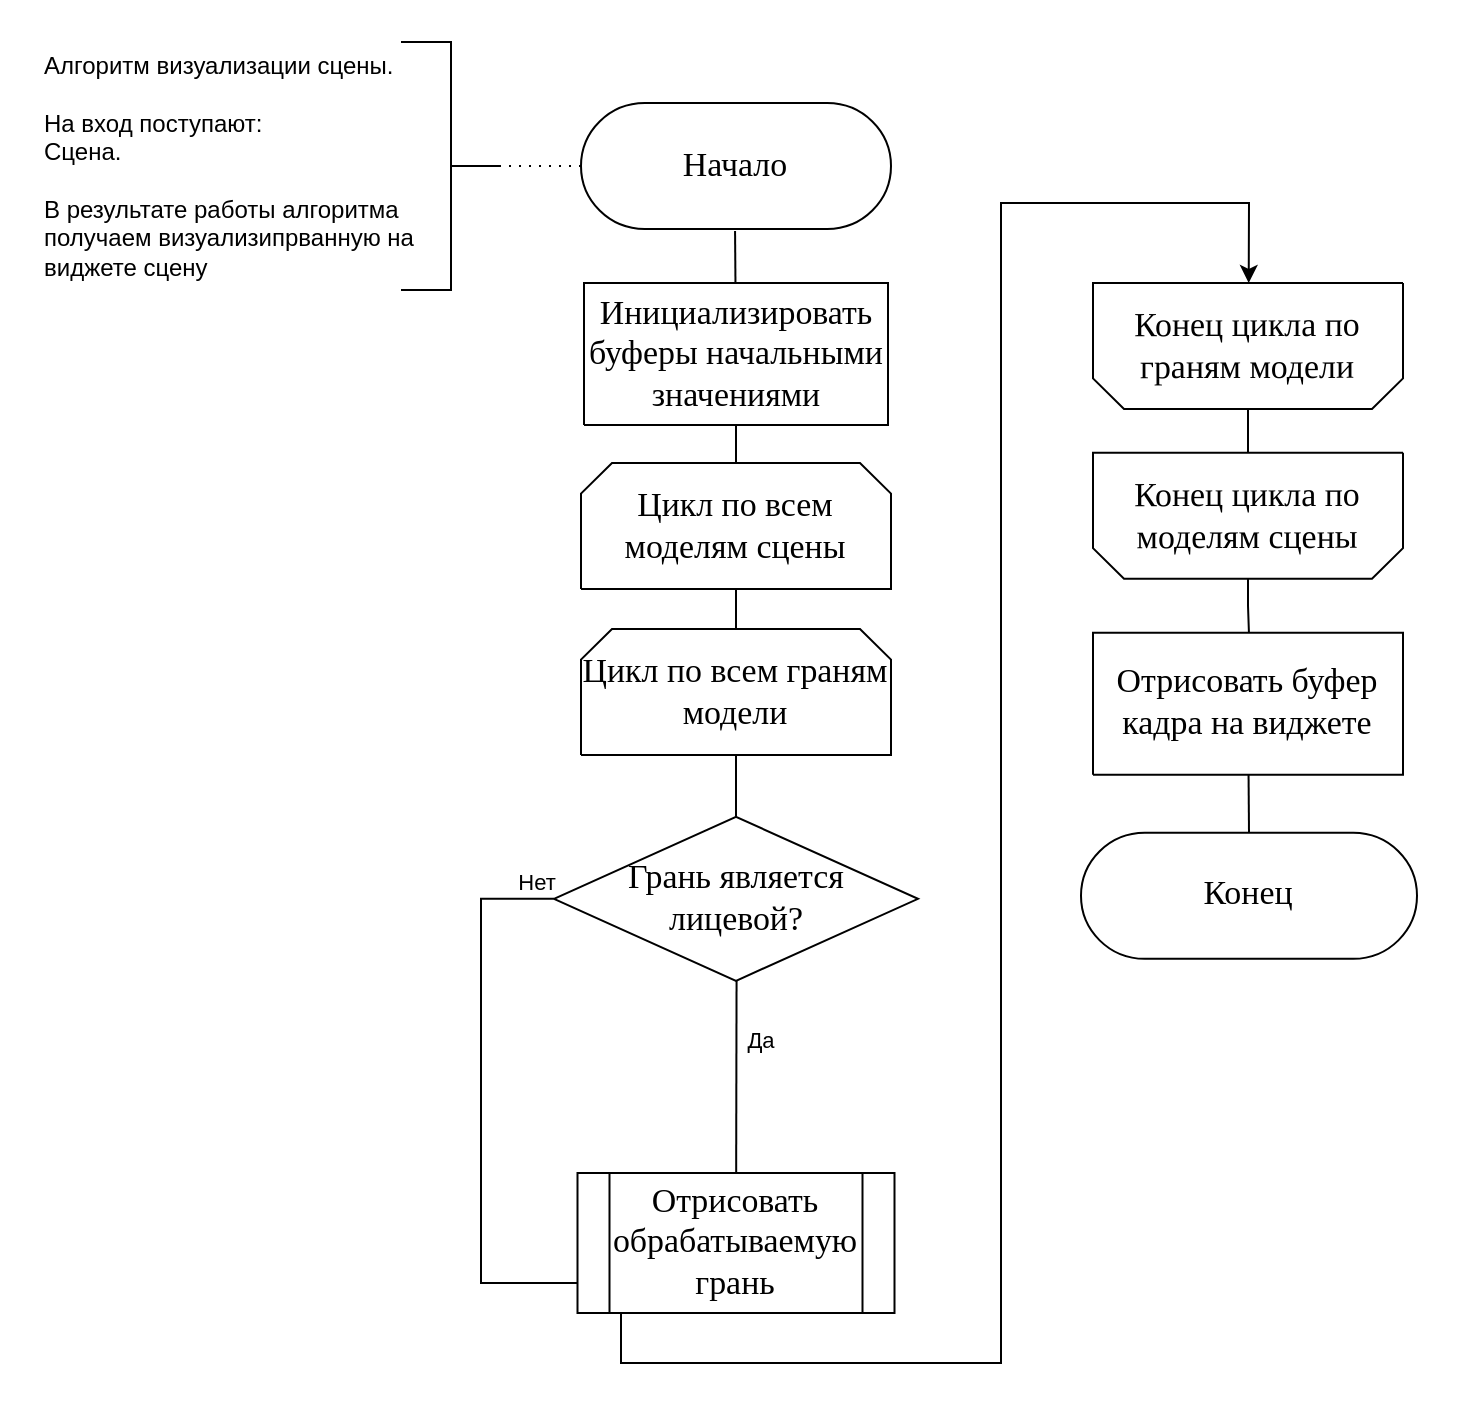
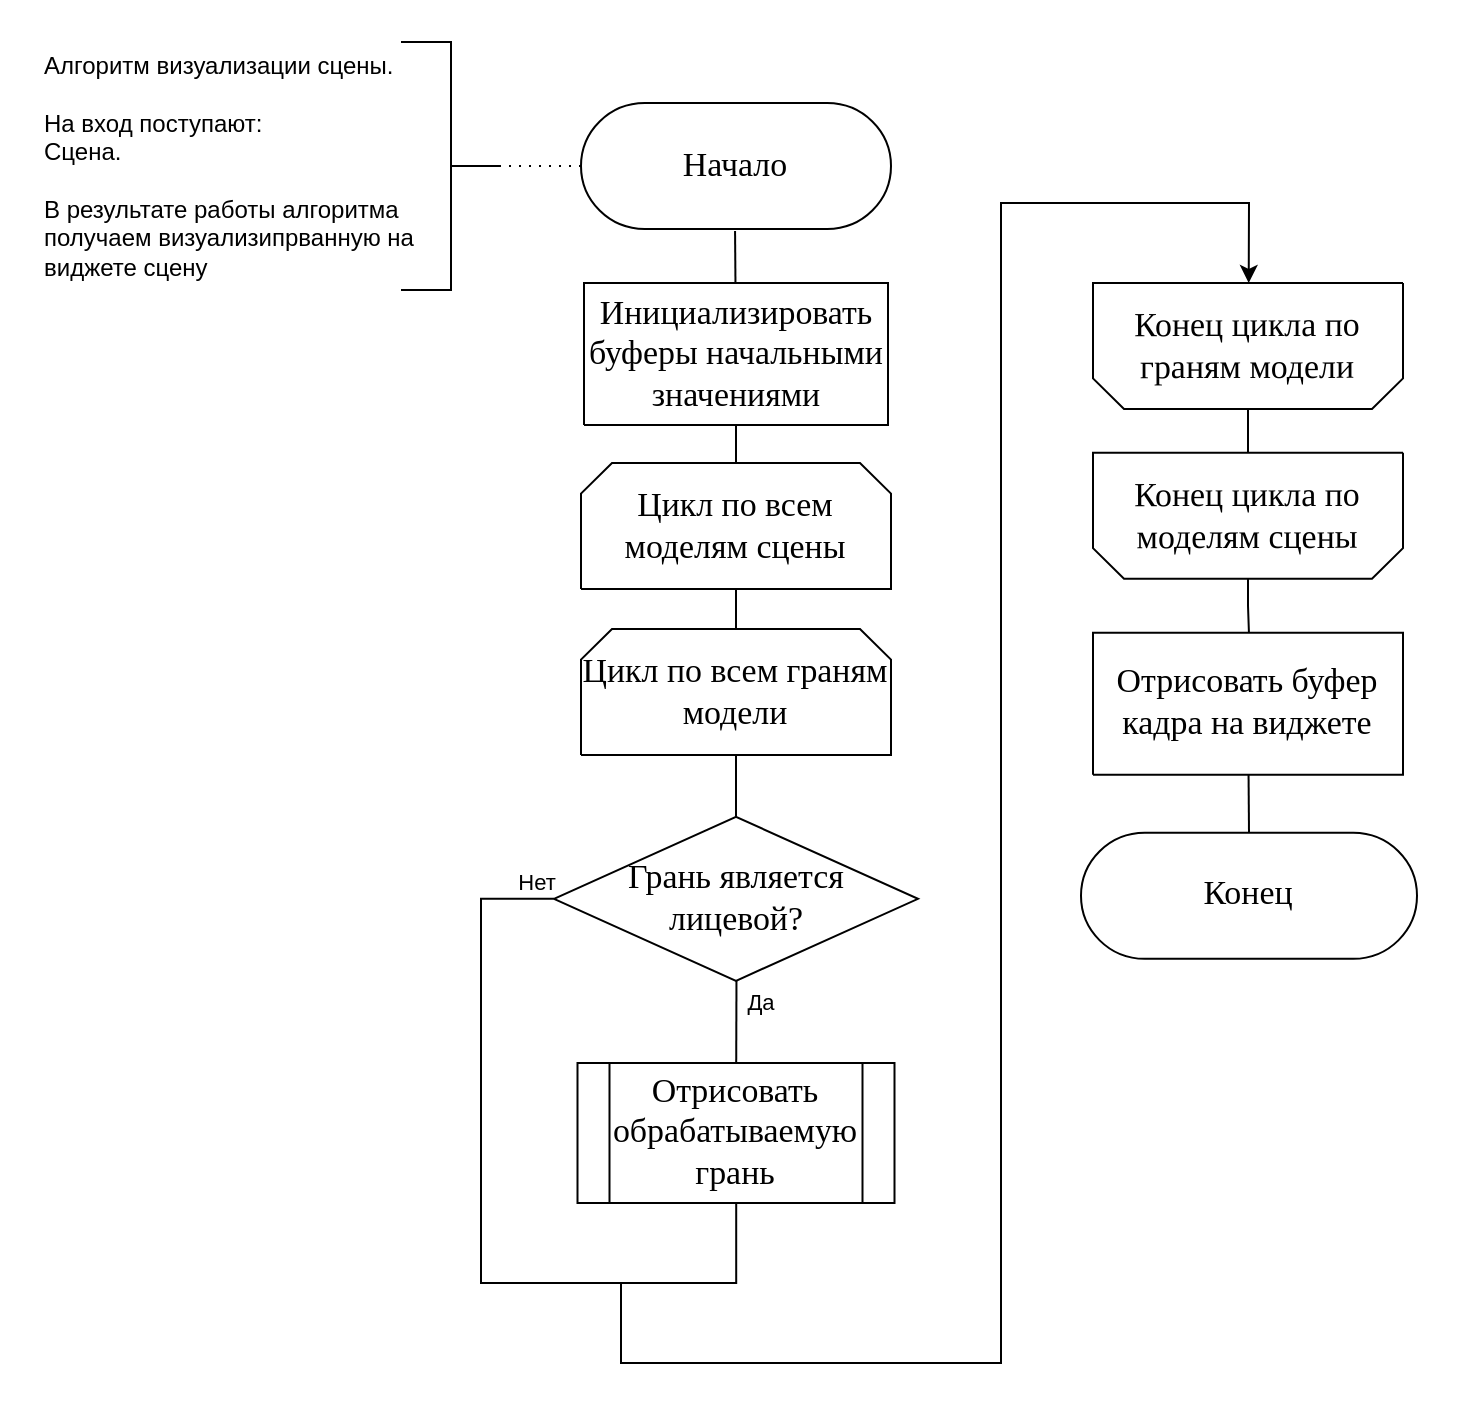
  <mxCell id="0" />
  <mxCell id="1" value="Блок-схема" parent="0" />
  <mxCell id="2" style="edgeStyle=none;rounded=0;orthogonalLoop=1;jettySize=auto;html=1;entryX=0;entryY=0.5;entryDx=0;entryDy=0;entryPerimeter=0;endArrow=none;endFill=0;dashed=1;dashPattern=1 4;" parent="1" source="3" target="17" edge="1"><mxGeometry relative="1" as="geometry" /></mxCell>
  <mxCell id="3" value="&lt;div style=&quot;font-size: 1px&quot;&gt;&lt;font style=&quot;font-size:16.93px;font-family:Calibri;color:#000000;direction:ltr;letter-spacing:0px;line-height:120%;opacity:1&quot;&gt;Начало&lt;br/&gt;&lt;/font&gt;&lt;/div&gt;" style="verticalAlign=middle;align=center;vsdxID=1;fillColor=#FFFFFF;gradientColor=none;shape=stencil(tVJBDsIgEHwNRxoEG+O51n8QS9uNCM2Ctv5eEI2ttV6Mt9md2d0MDBGFa2WnCGfOoz2qHirfErEjnINpFYIPiIiSiKK2qBq0Z1OlupNRGdHJXuKGIc1xluV5nOLsmjorxu71Psk1mJF8s83WX+USD4HD+XZ86PMkX1745KkcwFG0XnqwZsJpiY2i4RSttWwmlOuV6mbtj17m1n9ysvySf/ESwOtPa9A6RWLMv2cgtFJ+RHkD);strokeColor=#000000;spacingTop=-1;spacingBottom=-1;spacingLeft=-1;spacingRight=-1;points=[[0.5,0,0],[0.5,0.5,0],[1,0.5,0]];labelBackgroundColor=none;rounded=0;html=1;whiteSpace=wrap;" parent="1" vertex="1"><mxGeometry x="290" y="51" width="155" height="63" as="geometry" /></mxCell>
  <mxCell id="4" style="edgeStyle=none;rounded=0;orthogonalLoop=1;jettySize=auto;html=1;endArrow=none;endFill=0;" parent="1" source="5" target="6" edge="1"><mxGeometry relative="1" as="geometry" /></mxCell>
  <mxCell id="5" value="&lt;div style=&quot;font-size: 1px&quot;&gt;&lt;font style=&quot;font-size:16.93px;font-family:Calibri;color:#000000;direction:ltr;letter-spacing:0px;line-height:120%;opacity:1&quot;&gt;Цикл по всем моделям сцены&lt;br&gt;&lt;/font&gt;&lt;/div&gt;" style="verticalAlign=middle;align=center;vsdxID=2;fillColor=#FFFFFF;gradientColor=none;shape=stencil(xZTbDoIwDIafZpeQsWHUaw+Jj7HogMa5kTIV3t6RaWAeUKPGux7+tvmapoTPqkKUkjBaWTRbeYSNLQifE8ZAFxLBOovwBeGzzKDM0ez1xvulaJWttTOHtkPt62hbwWjjvYR6f+mlCnRPekl+Qyxw7XJ4Fq90Bhps4yuwuRd90pfWkaihitBYYcHogE4JzGXkZkaZEnmQqo5Sljfhl5BYGnP+GCqJ03EIxOPRdBCm6/g2TvI2zjScPQj+qvLzBU2CBf1xPb85378d7yCOM7r/kIFS/r3089f/xIX8L+KLEw==);points=[[1,0.5,0],[0.5,0.5,0],[0.5,0,0],[0.05,0.12,0],[0.95,0.12,0],[1,0.12,0]];labelBackgroundColor=none;rounded=0;html=1;whiteSpace=wrap;" parent="1" vertex="1"><mxGeometry x="290" y="231" width="155" height="63" as="geometry" /></mxCell>
  <mxCell id="6" value="&lt;div style=&quot;font-size: 1px&quot;&gt;&lt;font style=&quot;font-size:16.93px;font-family:Calibri;color:#000000;direction:ltr;letter-spacing:0px;line-height:120%;opacity:1&quot;&gt;Цикл по всем граням модели&lt;br&gt;&lt;/font&gt;&lt;/div&gt;" style="verticalAlign=middle;align=center;vsdxID=17;fillColor=#FFFFFF;gradientColor=none;shape=stencil(xZTbDoIwDIafZpeQsWHUaw+Jj7HogMa5kTIV3t6RaWAeUKPGux7+tvmapoTPqkKUkjBaWTRbeYSNLQifE8ZAFxLBOovwBeGzzKDM0ez1xvulaJWttTOHtkPt62hbwWjjvYR6f+mlCnRPekl+Qyxw7XJ4Fq90Bhps4yuwuRd90pfWkaihitBYYcHogE4JzGXkZkaZEnmQqo5Sljfhl5BYGnP+GCqJ03EIxOPRdBCm6/g2TvI2zjScPQj+qvLzBU2CBf1xPb85378d7yCOM7r/kIFS/r3089f/xIX8L+KLEw==);points=[[1,0.5,0],[0.5,0.5,0],[0.5,0,0],[0.05,0.12,0],[0.95,0.12,0],[1,0.12,0]];labelBackgroundColor=none;rounded=0;html=1;whiteSpace=wrap;" parent="1" vertex="1"><mxGeometry x="290" y="314" width="155" height="63" as="geometry" /></mxCell>
  <mxCell id="7" style="edgeStyle=orthogonalEdgeStyle;rounded=0;orthogonalLoop=1;jettySize=auto;html=1;endArrow=classic;endFill=1;" parent="1" source="23" target="9" edge="1"><mxGeometry relative="1" as="geometry"><mxPoint x="740" y="101" as="targetPoint" /><mxPoint x="367.474" y="602" as="sourcePoint" /><Array as="points"><mxPoint x="368" y="641" /><mxPoint x="310" y="641" /><mxPoint x="310" y="681" /><mxPoint x="500" y="681" /><mxPoint x="500" y="101" /><mxPoint x="624" y="101" /></Array></mxGeometry></mxCell>
  <mxCell id="8" style="vsdxID=37;rotation=180;fillColor=#FFFFFF;gradientColor=none;shape=stencil(xZTbDoIwDIafZpeQsWHUaw+Jj7HogMa5kTIV3t6RaWAeUKPGux7+tvmapoTPqkKUkjBaWTRbeYSNLQifE8ZAFxLBOovwBeGzzKDM0ez1xvulaJWttTOHtkPt62hbwWjjvYR6f+mlCnRPekl+Qyxw7XJ4Fq90Bhps4yuwuRd90pfWkaihitBYYcHogE4JzGXkZkaZEnmQqo5Sljfhl5BYGnP+GCqJ03EIxOPRdBCm6/g2TvI2zjScPQj+qvLzBU2CBf1xPb85378d7yCOM7r/kIFS/r3089f/xIX8L+KLEw==);points=[[1,0.5,0],[0.5,0.5,0],[0.5,0,0],[0.05,0.12,0],[0.95,0.12,0],[1,0.12,0]];labelBackgroundColor=none;rounded=0;html=1;whiteSpace=wrap;" parent="1" vertex="1"><mxGeometry x="546" y="141" width="155" height="63" as="geometry" /></mxCell>
  <mxCell id="9" value="&lt;div style=&quot;font-size: 1px&quot;&gt;&lt;font style=&quot;font-size:16.93px;font-family:Calibri;color:#000000;direction:ltr;letter-spacing:0px;line-height:120%;opacity:1&quot;&gt;Конец цикла по граням модели&lt;br&gt;&lt;/font&gt;&lt;/div&gt;" style="text;vsdxID=37;rotation=359.91;fillColor=none;gradientColor=none;points=[[1,0.5,0],[0.5,0.5,0],[0.5,0,0],[0.05,0.12,0],[0.95,0.12,0],[1,0.12,0]];labelBackgroundColor=none;rounded=0;html=1;whiteSpace=wrap;verticalAlign=middle;align=center;strokeColor=none;;html=1;" parent="8" vertex="1"><mxGeometry width="155.49" height="63.91" as="geometry" /></mxCell>
  <mxCell id="10" style="vsdxID=43;rotation=180;fillColor=#FFFFFF;gradientColor=none;shape=stencil(xZTbDoIwDIafZpeQsWHUaw+Jj7HogMa5kTIV3t6RaWAeUKPGux7+tvmapoTPqkKUkjBaWTRbeYSNLQifE8ZAFxLBOovwBeGzzKDM0ez1xvulaJWttTOHtkPt62hbwWjjvYR6f+mlCnRPekl+Qyxw7XJ4Fq90Bhps4yuwuRd90pfWkaihitBYYcHogE4JzGXkZkaZEnmQqo5Sljfhl5BYGnP+GCqJ03EIxOPRdBCm6/g2TvI2zjScPQj+qvLzBU2CBf1xPb85378d7yCOM7r/kIFS/r3089f/xIX8L+KLEw==);points=[[1,0.5,0],[0.5,0.5,0],[0.5,0,0],[0.05,0.12,0],[0.95,0.12,0],[1,0.12,0]];labelBackgroundColor=none;rounded=0;html=1;whiteSpace=wrap;" parent="1" vertex="1"><mxGeometry x="546" y="225.91" width="155" height="63" as="geometry" /></mxCell>
  <mxCell id="11" value="&lt;div style=&quot;font-size: 1px&quot;&gt;&lt;font style=&quot;font-size:16.93px;font-family:Calibri;color:#000000;direction:ltr;letter-spacing:0px;line-height:120%;opacity:1&quot;&gt;Конец цикла по моделям сцены&lt;br&gt;&lt;/font&gt;&lt;/div&gt;" style="text;vsdxID=43;rotation=359.91;fillColor=none;gradientColor=none;points=[[1,0.5,0],[0.5,0.5,0],[0.5,0,0],[0.05,0.12,0],[0.95,0.12,0],[1,0.12,0]];labelBackgroundColor=none;rounded=0;html=1;whiteSpace=wrap;verticalAlign=middle;align=center;strokeColor=none;;html=1;" parent="10" vertex="1"><mxGeometry width="155.49" height="63.91" as="geometry" /></mxCell>
  <mxCell id="12" value="&lt;div style=&quot;font-size: 1px&quot;&gt;&lt;font style=&quot;font-size:16.93px;font-family:Calibri;color:#000000;direction:ltr;letter-spacing:0px;line-height:120%;opacity:1&quot;&gt;Отрисовать буфер кадра на виджете&lt;br&gt;&lt;/font&gt;&lt;/div&gt;" style="verticalAlign=middle;align=center;vsdxID=44;fillColor=#FFFFFF;gradientColor=none;shape=stencil(nZBLDoAgDERP0z3SIyjew0SURgSD+Lu9kMZoXLhwN9O+tukAlrNpJg1SzDH4QW/URgNYgZTkjA4UkwJUgGXng+6DX1zLfmoymdXo17xh5zmRJ6Q42BWCfc2oJfdAr+Yv+AP9Cb7OJ3H/2JG1HNGz/84klThPVCc=);strokeColor=#000000;spacingTop=-1;spacingBottom=-1;spacingLeft=-1;spacingRight=-1;points=[[1,0.5,0],[0.5,0.5,0],[0.5,0,0]];labelBackgroundColor=none;rounded=0;html=1;whiteSpace=wrap;" parent="1" vertex="1"><mxGeometry x="546" y="315.91" width="155" height="71" as="geometry" /></mxCell>
  <mxCell id="13" value="&lt;div style=&quot;font-size: 1px&quot;&gt;&lt;font style=&quot;font-size:16.93px;font-family:Calibri;color:#000000;direction:ltr;letter-spacing:0px;line-height:120%;opacity:1&quot;&gt;Конец&lt;br/&gt;&lt;/font&gt;&lt;/div&gt;" style="verticalAlign=middle;align=center;vsdxID=45;fillColor=#FFFFFF;gradientColor=none;shape=stencil(tVLREoIgEPwaHnEQqrFn0/9gEpWJwDko7e+DsEkze2l627vdu5uFRSy3Le8EosQ6MCfRy8q1iB0QpVK3AqTzCLECsbw2IBowF13FuuNBGdDZXMOGIc6lWbLfhSlKbmOHkEddRrmSeiLP0oRsvsk5HD0Hy+0w6rdRvr7wyWM+SIvBOO6k0TNOcWgE9qdwrXgzo2wvRLdof/SytP6Tk/WX/IsXD15/WkulYiSm/HsGfCvmhxV3);strokeColor=#000000;spacingTop=-1;spacingBottom=-1;spacingLeft=-1;spacingRight=-1;points=[[0.5,0,0],[0.5,0.5,0],[1,0.5,0]];labelBackgroundColor=none;rounded=0;html=1;whiteSpace=wrap;" parent="1" vertex="1"><mxGeometry x="540" y="415.91" width="168" height="63" as="geometry" /></mxCell>
  <mxCell id="14" style="vsdxID=48;startArrow=none;endArrow=none;startSize=9;endSize=9;spacingTop=0;spacingBottom=0;spacingLeft=0;spacingRight=0;verticalAlign=middle;html=1;labelBackgroundColor=#ffffff;rounded=0;endFill=0;" parent="1" source="6" target="31" edge="1"><mxGeometry relative="1" as="geometry"><mxPoint x="10" as="offset" /><mxPoint x="377.28" y="471" as="sourcePoint" /><mxPoint x="367.5" y="398" as="targetPoint" /></mxGeometry></mxCell>
  <mxCell id="15" style="edgeStyle=none;rounded=0;orthogonalLoop=1;jettySize=auto;html=1;endArrow=none;endFill=0;" parent="1" source="16" target="5" edge="1"><mxGeometry relative="1" as="geometry" /></mxCell>
  <mxCell id="16" value="&lt;div style=&quot;font-size: 1px&quot;&gt;&lt;p style=&quot;align:center;margin-left:0;margin-right:0;margin-top:0px;margin-bottom:0px;text-indent:0;valign:middle;direction:ltr;&quot;&gt;&lt;font face=&quot;Calibri&quot; style=&quot;font-size: 16.93px; color: rgb(0, 0, 0); direction: ltr; letter-spacing: 0px; line-height: 120%; opacity: 1;&quot;&gt;Инициализировать буферы начальными значениями&lt;/font&gt;&lt;/p&gt;&lt;/div&gt;" style="verticalAlign=middle;align=center;vsdxID=26;fillColor=#FFFFFF;gradientColor=none;shape=stencil(nZBLDoAgDERP0z3SIyjew0SURgSD+Lu9kMZoXLhwN9O+tukAlrNpJg1SzDH4QW/URgNYgZTkjA4UkwJUgGXng+6DX1zLfmoymdXo17xh5zmRJ6Q42BWCfc2oJfdAr+Yv+AP9Cb7OJ3H/2JG1HNGz/84klThPVCc=);strokeColor=#000000;spacingTop=-1;spacingBottom=-1;spacingLeft=-1;spacingRight=-1;points=[[1,0.5,0],[0.5,0.5,0],[0.5,0,0]];labelBackgroundColor=none;rounded=0;html=1;whiteSpace=wrap;" parent="1" vertex="1"><mxGeometry x="291.5" y="141" width="152" height="71" as="geometry" /></mxCell>
  <mxCell id="17" value="" style="strokeWidth=1;html=1;shape=mxgraph.flowchart.annotation_2;align=left;labelPosition=right;pointerEvents=1;rotation=-180;" parent="1" vertex="1"><mxGeometry x="200" y="20.5" width="50" height="124" as="geometry" /></mxCell>
  <mxCell id="18" value="Алгоритм визуализации сцены.&lt;br&gt;&lt;br&gt;На вход поступают:&lt;br&gt;&lt;div style=&quot;&quot;&gt;Сцена.&lt;/div&gt;&lt;div style=&quot;&quot;&gt;&lt;span style=&quot;background-color: initial;&quot;&gt;&lt;br&gt;&lt;/span&gt;&lt;/div&gt;&lt;div style=&quot;&quot;&gt;&lt;span style=&quot;background-color: initial;&quot;&gt;В результате работы алгоритма&amp;nbsp;&lt;/span&gt;&lt;/div&gt;&lt;div style=&quot;&quot;&gt;&lt;span style=&quot;background-color: initial;&quot;&gt;получаем визуализипрванную на&amp;nbsp;&lt;br&gt;виджете сцену&lt;/span&gt;&lt;/div&gt;" style="text;html=1;align=left;verticalAlign=middle;resizable=0;points=[];autosize=1;strokeColor=none;fillColor=none;" parent="1" vertex="1"><mxGeometry x="20" y="22.5" width="200" height="120" as="geometry" /></mxCell>
  <mxCell id="19" style="edgeStyle=none;rounded=0;orthogonalLoop=1;jettySize=auto;html=1;endArrow=none;endFill=0;" parent="1" source="32" target="23" edge="1"><mxGeometry relative="1" as="geometry"><mxPoint x="367.611" y="531" as="targetPoint" /></mxGeometry></mxCell>
  <mxCell id="20" value="Да" style="edgeLabel;html=1;align=center;verticalAlign=middle;resizable=0;points=[];" parent="19" vertex="1" connectable="0"><mxGeometry x="-0.298" y="2" relative="1" as="geometry"><mxPoint x="10" y="3" as="offset" /></mxGeometry></mxCell>
  <mxCell id="21" style="edgeStyle=orthogonalEdgeStyle;rounded=0;orthogonalLoop=1;jettySize=auto;html=1;endArrow=none;endFill=0;" parent="1" source="31" edge="1"><mxGeometry relative="1" as="geometry"><mxPoint x="310" y="641" as="targetPoint" /><Array as="points"><mxPoint x="240" y="449" /><mxPoint x="240" y="641" /><mxPoint x="310" y="641" /></Array></mxGeometry></mxCell>
  <mxCell id="22" value="Нет" style="edgeLabel;html=1;align=center;verticalAlign=middle;resizable=0;points=[];" parent="21" vertex="1" connectable="0"><mxGeometry x="-0.873" y="1" relative="1" as="geometry"><mxPoint x="10" y="-9" as="offset" /></mxGeometry></mxCell>
- <mxCell id="23" value="&lt;span style=&quot;font-family: Calibri; font-size: 16.93px;&quot;&gt;Отрисовать обрабатываемую грань&lt;/span&gt;" style="shape=process;whiteSpace=wrap;html=1;backgroundOutline=1;" parent="1" vertex="1"><mxGeometry x="288.25" y="586" width="158.5" height="70" as="geometry" /></mxCell>
+ <mxCell id="23" value="&lt;span style=&quot;font-family: Calibri; font-size: 16.93px;&quot;&gt;Отрисовать обрабатываемую грань&lt;/span&gt;" style="shape=process;whiteSpace=wrap;html=1;backgroundOutline=1;" parent="1" vertex="1"><mxGeometry x="288.25" y="531" width="158.5" height="70" as="geometry" /></mxCell>
  <mxCell id="24" value="Соединительная линия" parent="0" />
  <mxCell id="25" parent="24" vertex="1"><mxGeometry x="550" y="287.91" as="geometry" /></mxCell>
  <mxCell id="26" parent="24" vertex="1"><mxGeometry x="678" y="275.91" as="geometry" /></mxCell>
  <mxCell id="27" style="vsdxID=61;edgeStyle=none;startArrow=none;endArrow=none;startSize=9;endSize=9;spacingTop=0;spacingBottom=0;spacingLeft=0;spacingRight=0;verticalAlign=middle;html=1;labelBackgroundColor=#ffffff;rounded=0;entryX=0.5;entryY=0;entryDx=0;entryDy=0;entryPerimeter=0;endFill=0;" parent="24" source="12" target="13" edge="1"><mxGeometry relative="1" as="geometry"><mxPoint x="10" y="-1" as="offset" /><Array as="points" /></mxGeometry></mxCell>
  <mxCell id="28" style="vsdxID=58;edgeStyle=orthogonalEdgeStyle;startArrow=none;endArrow=none;startSize=9;endSize=9;spacingTop=0;spacingBottom=0;spacingLeft=0;spacingRight=0;verticalAlign=middle;html=1;labelBackgroundColor=#ffffff;rounded=0;entryX=0.503;entryY=0;entryDx=0;entryDy=0;entryPerimeter=0;endFill=0;" parent="24" source="10" target="12" edge="1"><mxGeometry relative="1" as="geometry"><mxPoint x="10" y="-1" as="offset" /></mxGeometry></mxCell>
  <mxCell id="29" style="vsdxID=57;edgeStyle=orthogonalEdgeStyle;startArrow=none;endArrow=none;startSize=9;endSize=9;spacingTop=0;spacingBottom=0;spacingLeft=0;spacingRight=0;verticalAlign=middle;html=1;labelBackgroundColor=#ffffff;rounded=0;endFill=0;" parent="24" source="8" target="10" edge="1"><mxGeometry relative="1" as="geometry"><mxPoint x="10" y="-1" as="offset" /></mxGeometry></mxCell>
  <mxCell id="30" style="vsdxID=46;edgeStyle=none;startArrow=none;endArrow=none;startSize=9;endSize=9;spacingTop=0;spacingBottom=0;spacingLeft=0;spacingRight=0;verticalAlign=middle;html=1;labelBackgroundColor=#ffffff;rounded=0;exitX=0.497;exitY=1.016;exitDx=0;exitDy=0;exitPerimeter=0;endFill=0;" parent="24" source="3" target="16" edge="1"><mxGeometry relative="1" as="geometry"><mxPoint x="10" as="offset" /><Array as="points" /></mxGeometry></mxCell>
  <mxCell id="31" style="vsdxID=25;fillColor=#FFFFFF;gradientColor=none;shape=stencil(UzV2Ls5ILEhVNTIoLinKz04tz0wpyVA1dlE1MsrMy0gtyiwBslSNXVWNndPyi1LTi/JL81Ig/IJEkEoQKze/DGRCBUSfAUiHkUElhGcK4bpBVOZk5iGpNEVVikeloQHZpsK0YlWLz1QgA+HFtMycHEgIIcujBwlQCBKcxq4A);strokeColor=#000000;spacingTop=-1;spacingBottom=-1;spacingLeft=-1;spacingRight=-1;points=[[1,0.5,0],[0.5,0,0],[0.5,0,0]];labelBackgroundColor=none;rounded=0;html=1;whiteSpace=wrap;" parent="24" vertex="1"><mxGeometry x="276.5" y="407.91" width="182" height="82" as="geometry" /></mxCell>
  <mxCell id="32" value="&lt;div style=&quot;font-size: 1px&quot;&gt;&lt;p style=&quot;align:center;margin-left:0;margin-right:0;margin-top:0px;margin-bottom:0px;text-indent:0;valign:middle;direction:ltr;&quot;&gt;&lt;font face=&quot;Calibri&quot; style=&quot;font-size: 16.93px; color: rgb(0, 0, 0); direction: ltr; letter-spacing: 0px; line-height: 120%; opacity: 1;&quot;&gt;Грань является лицевой?&lt;/font&gt;&lt;/p&gt;&lt;/div&gt;" style="text;vsdxID=25;fillColor=none;gradientColor=none;strokeColor=none;spacingTop=-1;spacingBottom=-1;spacingLeft=-1;spacingRight=-1;points=[[1,0.5,0],[0.5,0,0],[0.5,0,0]];labelBackgroundColor=none;rounded=0;html=1;whiteSpace=wrap;verticalAlign=middle;align=center;;html=1;" parent="31" vertex="1"><mxGeometry x="15.23" y="9.6" width="152.28" height="62.06" as="geometry" /></mxCell>
